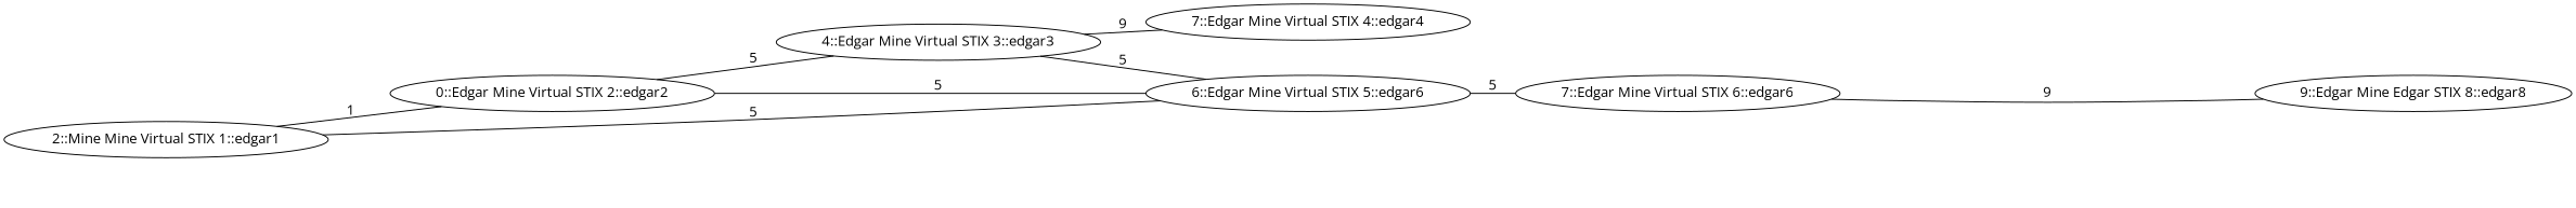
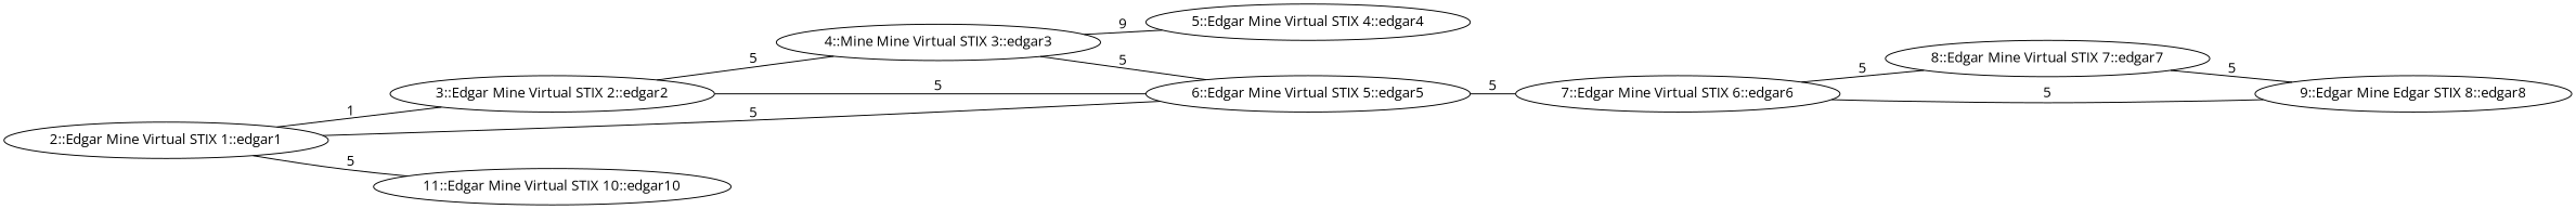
  graph {
    fontname="Open Sans"
    rankdir=LR
    node [fontname="Open Sans"]
    edge [fontname="Open Sans"]
-   n1 [label="2::Mine Mine Virtual STIX 1::edgar1"]
-   n2 [label="0::Edgar Mine Virtual STIX 2::edgar2"]
-   n3 [label="6::Edgar Mine Virtual STIX 5::edgar6"]
-   n5 [label="4::Edgar Mine Virtual STIX 3::edgar3"]
+   n1 [label="2::Edgar Mine Virtual STIX 1::edgar1"]
+   n2 [label="3::Edgar Mine Virtual STIX 2::edgar2"]
+   n3 [label="6::Edgar Mine Virtual STIX 5::edgar5"]
+   n4 [label="11::Edgar Mine Virtual STIX 10::edgar10"]
+   n5 [label="4::Mine Mine Virtual STIX 3::edgar3"]
    n6 [label="7::Edgar Mine Virtual STIX 6::edgar6"]
-   n7 [label="7::Edgar Mine Virtual STIX 4::edgar4"]
+   n7 [label="5::Edgar Mine Virtual STIX 4::edgar4"]
+   n8 [label="8::Edgar Mine Virtual STIX 7::edgar7"]
    n9 [label="9::Edgar Mine Edgar STIX 8::edgar8"]
    n1 -- n2 [label=1]
    n1 -- n3 [label=5]
+   n1 -- n4 [label=5]
    n2 -- n3 [label=5]
    n2 -- n5 [label=5]
    n3 -- n6 [label=5]
    n5 -- n3 [label=5]
    n5 -- n7 [label=9]
-   n6 -- n9 [label=9]
+   n6 -- n8 [label=5]
+   n6 -- n9 [label=5]
+   n8 -- n9 [label=5]
  }
